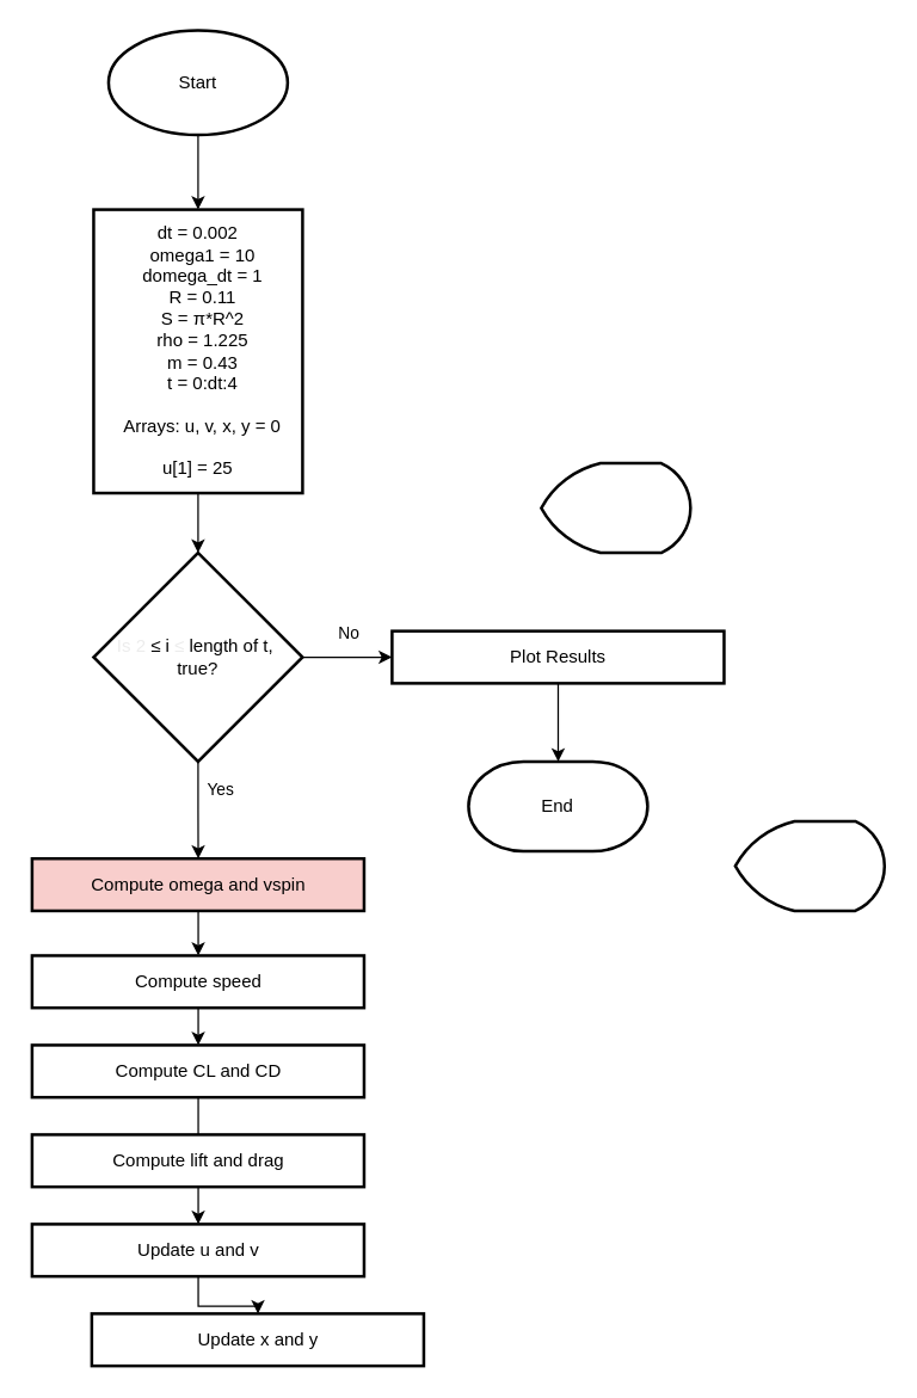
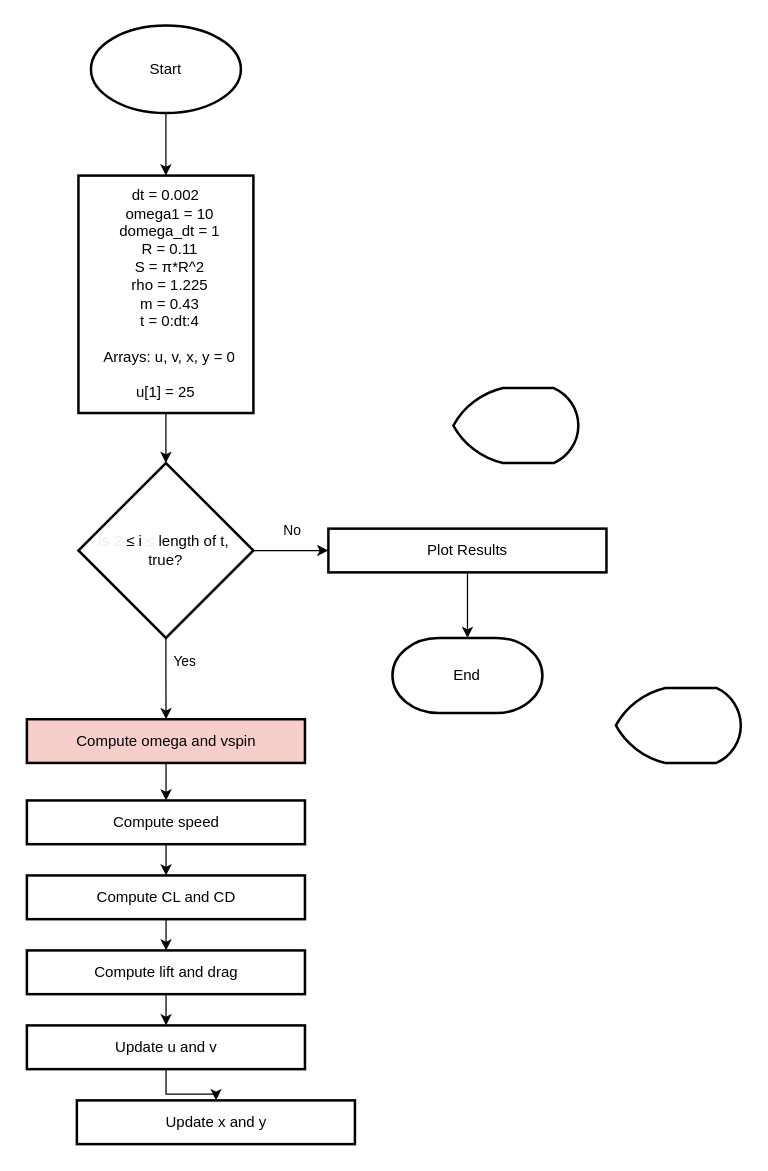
  <mxCell id="0" />
  <mxCell id="1" parent="0" />
  <mxCell id="2" value="" style="edgeStyle=orthogonalEdgeStyle;rounded=0;orthogonalLoop=1;jettySize=auto;html=1;" edge="1" parent="1" source="3" target="5"><mxGeometry relative="1" as="geometry" /></mxCell>
  <mxCell id="3" value="Start" style="strokeWidth=2;html=1;shape=mxgraph.flowchart.start_1;whiteSpace=wrap;" vertex="1" parent="1"><mxGeometry x="72" y="20" width="120" height="70" as="geometry" /></mxCell>
  <mxCell id="4" value="" style="edgeStyle=orthogonalEdgeStyle;rounded=0;orthogonalLoop=1;jettySize=auto;html=1;" edge="1" parent="1" source="5" target="10"><mxGeometry relative="1" as="geometry" /></mxCell>
  <mxCell id="5" value="&lt;div&gt;&lt;span style=&quot;background-color: transparent; color: light-dark(rgb(0, 0, 0), rgb(255, 255, 255));&quot;&gt;dt = 0.002&lt;/span&gt;&lt;/div&gt;&lt;div&gt;&amp;nbsp; omega1 = 10&lt;/div&gt;&lt;div&gt;&amp;nbsp; domega_dt = 1&lt;/div&gt;&lt;div&gt;&amp;nbsp; R = 0.11&lt;/div&gt;&lt;div&gt;&amp;nbsp; S = π*R^2&lt;/div&gt;&lt;div&gt;&amp;nbsp; rho = 1.225&lt;/div&gt;&lt;div&gt;&amp;nbsp; m = 0.43&lt;/div&gt;&lt;div&gt;&amp;nbsp; t = 0:dt:4&lt;/div&gt;&lt;div&gt;&lt;br&gt;&lt;/div&gt;&lt;div&gt;&amp;nbsp; Arrays: u, v, x, y = 0&lt;/div&gt;&lt;div&gt;&amp;nbsp;&amp;nbsp;&lt;/div&gt;&lt;div&gt;u[1] = 25&lt;/div&gt;" style="rounded=1;whiteSpace=wrap;html=1;absoluteArcSize=1;arcSize=0;strokeWidth=2;" vertex="1" parent="1"><mxGeometry x="62" y="140" width="140" height="190" as="geometry" /></mxCell>
  <mxCell id="6" value="" style="edgeStyle=orthogonalEdgeStyle;rounded=0;orthogonalLoop=1;jettySize=auto;html=1;" edge="1" parent="1" source="10" target="12"><mxGeometry relative="1" as="geometry" /></mxCell>
  <mxCell id="7" value="Yes" style="edgeLabel;html=1;align=center;verticalAlign=middle;resizable=0;points=[];" vertex="1" connectable="0" parent="6"><mxGeometry x="-0.361" y="4" relative="1" as="geometry"><mxPoint x="10" y="-3" as="offset" /></mxGeometry></mxCell>
  <mxCell id="8" value="" style="edgeStyle=orthogonalEdgeStyle;rounded=0;orthogonalLoop=1;jettySize=auto;html=1;" edge="1" parent="1" source="10" target="21"><mxGeometry relative="1" as="geometry" /></mxCell>
  <mxCell id="9" value="No" style="edgeLabel;html=1;align=center;verticalAlign=middle;resizable=0;points=[];" vertex="1" connectable="0" parent="8"><mxGeometry x="0.213" y="5" relative="1" as="geometry"><mxPoint x="-6" y="-12" as="offset" /></mxGeometry></mxCell>
  <mxCell id="10" value="&lt;font style=&quot;&quot;&gt;&lt;font style=&quot;color: light-dark(rgb(236, 236, 236), rgb(255, 255, 255));&quot;&gt;Is 2&lt;/font&gt;&lt;span style=&quot;color: light-dark(rgb(0, 0, 0), rgb(255, 255, 255));&quot;&gt; &lt;span style=&quot;font-family: &amp;quot;Google Sans&amp;quot;, Arial, sans-serif; text-align: start;&quot;&gt;&lt;font style=&quot;&quot;&gt;≤&lt;/font&gt;&lt;/span&gt;&lt;/span&gt;&lt;font style=&quot;color: light-dark(rgb(236, 236, 236), rgb(255, 255, 255));&quot;&gt;&amp;nbsp;&lt;/font&gt;&lt;span style=&quot;color: light-dark(rgb(0, 0, 0), rgb(255, 255, 255)); background-color: transparent;&quot;&gt;i&amp;nbsp;&lt;/span&gt;&lt;span style=&quot;font-family: &amp;quot;Google Sans&amp;quot;, Arial, sans-serif; text-align: start; color: rgb(236, 236, 236);&quot;&gt;&lt;font style=&quot;color: light-dark(rgb(236, 236, 236), rgb(255, 255, 255));&quot;&gt;≤&lt;/font&gt;&lt;/span&gt;&lt;span style=&quot;color: light-dark(rgb(0, 0, 0), rgb(255, 255, 255)); background-color: transparent;&quot;&gt;&amp;nbsp;length of t,&amp;nbsp;&lt;/span&gt;&lt;/font&gt;&lt;div&gt;&lt;div&gt;true?&lt;/div&gt;&lt;/div&gt;" style="strokeWidth=2;html=1;shape=mxgraph.flowchart.decision;whiteSpace=wrap;" vertex="1" parent="1"><mxGeometry x="62" y="370" width="140" height="140" as="geometry" /></mxCell>
  <mxCell id="11" value="" style="edgeStyle=orthogonalEdgeStyle;rounded=0;orthogonalLoop=1;jettySize=auto;html=1;" edge="1" parent="1" source="12" target="17"><mxGeometry relative="1" as="geometry" /></mxCell>
  <mxCell id="12" value="Compute omega and vspin" style="rounded=1;whiteSpace=wrap;absoluteArcSize=1;arcSize=0;strokeWidth=2;align=center;verticalAlign=middle;fillColor=#f8cecc;" vertex="1" parent="1"><mxGeometry x="20.75" y="575" width="222.5" height="35" as="geometry" /></mxCell>
  <mxCell id="13" value="End" style="strokeWidth=2;html=1;shape=mxgraph.flowchart.terminator;whiteSpace=wrap;" vertex="1" parent="1"><mxGeometry x="313.25" y="510" width="120" height="60" as="geometry" /></mxCell>
  <mxCell id="14" value="" style="strokeWidth=2;html=1;shape=mxgraph.flowchart.display;whiteSpace=wrap;" vertex="1" parent="1"><mxGeometry x="492" y="550" width="100" height="60" as="geometry" /></mxCell>
  <mxCell id="15" value="" style="strokeWidth=2;html=1;shape=mxgraph.flowchart.display;whiteSpace=wrap;" vertex="1" parent="1"><mxGeometry x="362" y="310" width="100" height="60" as="geometry" /></mxCell>
  <mxCell id="16" value="" style="edgeStyle=orthogonalEdgeStyle;rounded=0;orthogonalLoop=1;jettySize=auto;html=1;" edge="1" parent="1" source="17" target="23"><mxGeometry relative="1" as="geometry" /></mxCell>
  <mxCell id="17" value="Compute speed" style="rounded=1;absoluteArcSize=1;arcSize=0;strokeWidth=2;align=center;verticalAlign=middle;whiteSpace=wrap;" vertex="1" parent="1"><mxGeometry x="20.75" y="640" width="222.5" height="35" as="geometry" /></mxCell>
  <mxCell id="18" value="" style="edgeStyle=orthogonalEdgeStyle;rounded=0;orthogonalLoop=1;jettySize=auto;html=1;" edge="1" parent="1" source="19" target="26"><mxGeometry relative="1" as="geometry" /></mxCell>
  <mxCell id="19" value="Update u and v" style="rounded=1;absoluteArcSize=1;arcSize=0;strokeWidth=2;align=center;verticalAlign=middle;whiteSpace=wrap;" vertex="1" parent="1"><mxGeometry x="20.75" y="820" width="222.5" height="35" as="geometry" /></mxCell>
  <mxCell id="20" value="" style="edgeStyle=orthogonalEdgeStyle;rounded=0;orthogonalLoop=1;jettySize=auto;html=1;" edge="1" parent="1" source="21" target="13"><mxGeometry relative="1" as="geometry" /></mxCell>
  <mxCell id="21" value="Plot Results" style="rounded=1;absoluteArcSize=1;arcSize=0;strokeWidth=2;align=center;verticalAlign=middle;whiteSpace=wrap;" vertex="1" parent="1"><mxGeometry x="262" y="422.5" width="222.5" height="35" as="geometry" /></mxCell>
- <mxCell id="22" value="" style="edgeStyle=orthogonalEdgeStyle;rounded=0;orthogonalLoop=1;jettySize=auto;html=1;endArrow=none;" edge="1" parent="1" source="23" target="25"><mxGeometry relative="1" as="geometry" /></mxCell>
+ <mxCell id="22" value="" style="edgeStyle=orthogonalEdgeStyle;rounded=0;orthogonalLoop=1;jettySize=auto;html=1;" edge="1" parent="1" source="23" target="25"><mxGeometry relative="1" as="geometry" /></mxCell>
  <mxCell id="23" value="Compute CL and CD" style="rounded=1;absoluteArcSize=1;arcSize=0;strokeWidth=2;align=center;verticalAlign=middle;whiteSpace=wrap;" vertex="1" parent="1"><mxGeometry x="20.75" y="700" width="222.5" height="35" as="geometry" /></mxCell>
  <mxCell id="24" value="" style="edgeStyle=orthogonalEdgeStyle;rounded=0;orthogonalLoop=1;jettySize=auto;html=1;" edge="1" parent="1" source="25" target="19"><mxGeometry relative="1" as="geometry" /></mxCell>
  <mxCell id="25" value="Compute lift and drag" style="rounded=1;absoluteArcSize=1;arcSize=0;strokeWidth=2;align=center;verticalAlign=middle;whiteSpace=wrap;" vertex="1" parent="1"><mxGeometry x="20.75" y="760" width="222.5" height="35" as="geometry" /></mxCell>
  <mxCell id="26" value="Update x and y" style="rounded=1;absoluteArcSize=1;arcSize=0;strokeWidth=2;align=center;verticalAlign=middle;whiteSpace=wrap;" vertex="1" parent="1"><mxGeometry x="60.75" y="880" width="222.5" height="35" as="geometry" /></mxCell>
